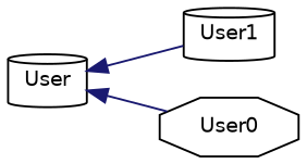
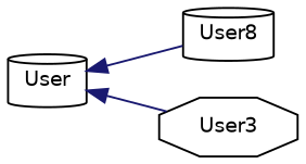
  digraph {
    rankdir=LR
    node [color=black fillcolor=white fontname=Helvetica fontsize=10 shape=cylinder style=filled]
    edge [color=midnightblue dir=back fontname=Helvetica fontsize=10 labelfontname=Helvetica labelfontsize=10 style=solid]
    n1 [height=0.2 label=User width=0.4]
-   n2 [height=0.2 label=User1 width=0.4]
-   n3 [height=0.2 label=User0 shape=octagon width=0.4]
+   n2 [height=0.2 label=User8 width=0.4]
+   n3 [height=0.2 label=User3 shape=octagon width=0.4]
    n1 -> n2
    n1 -> n3
  }
